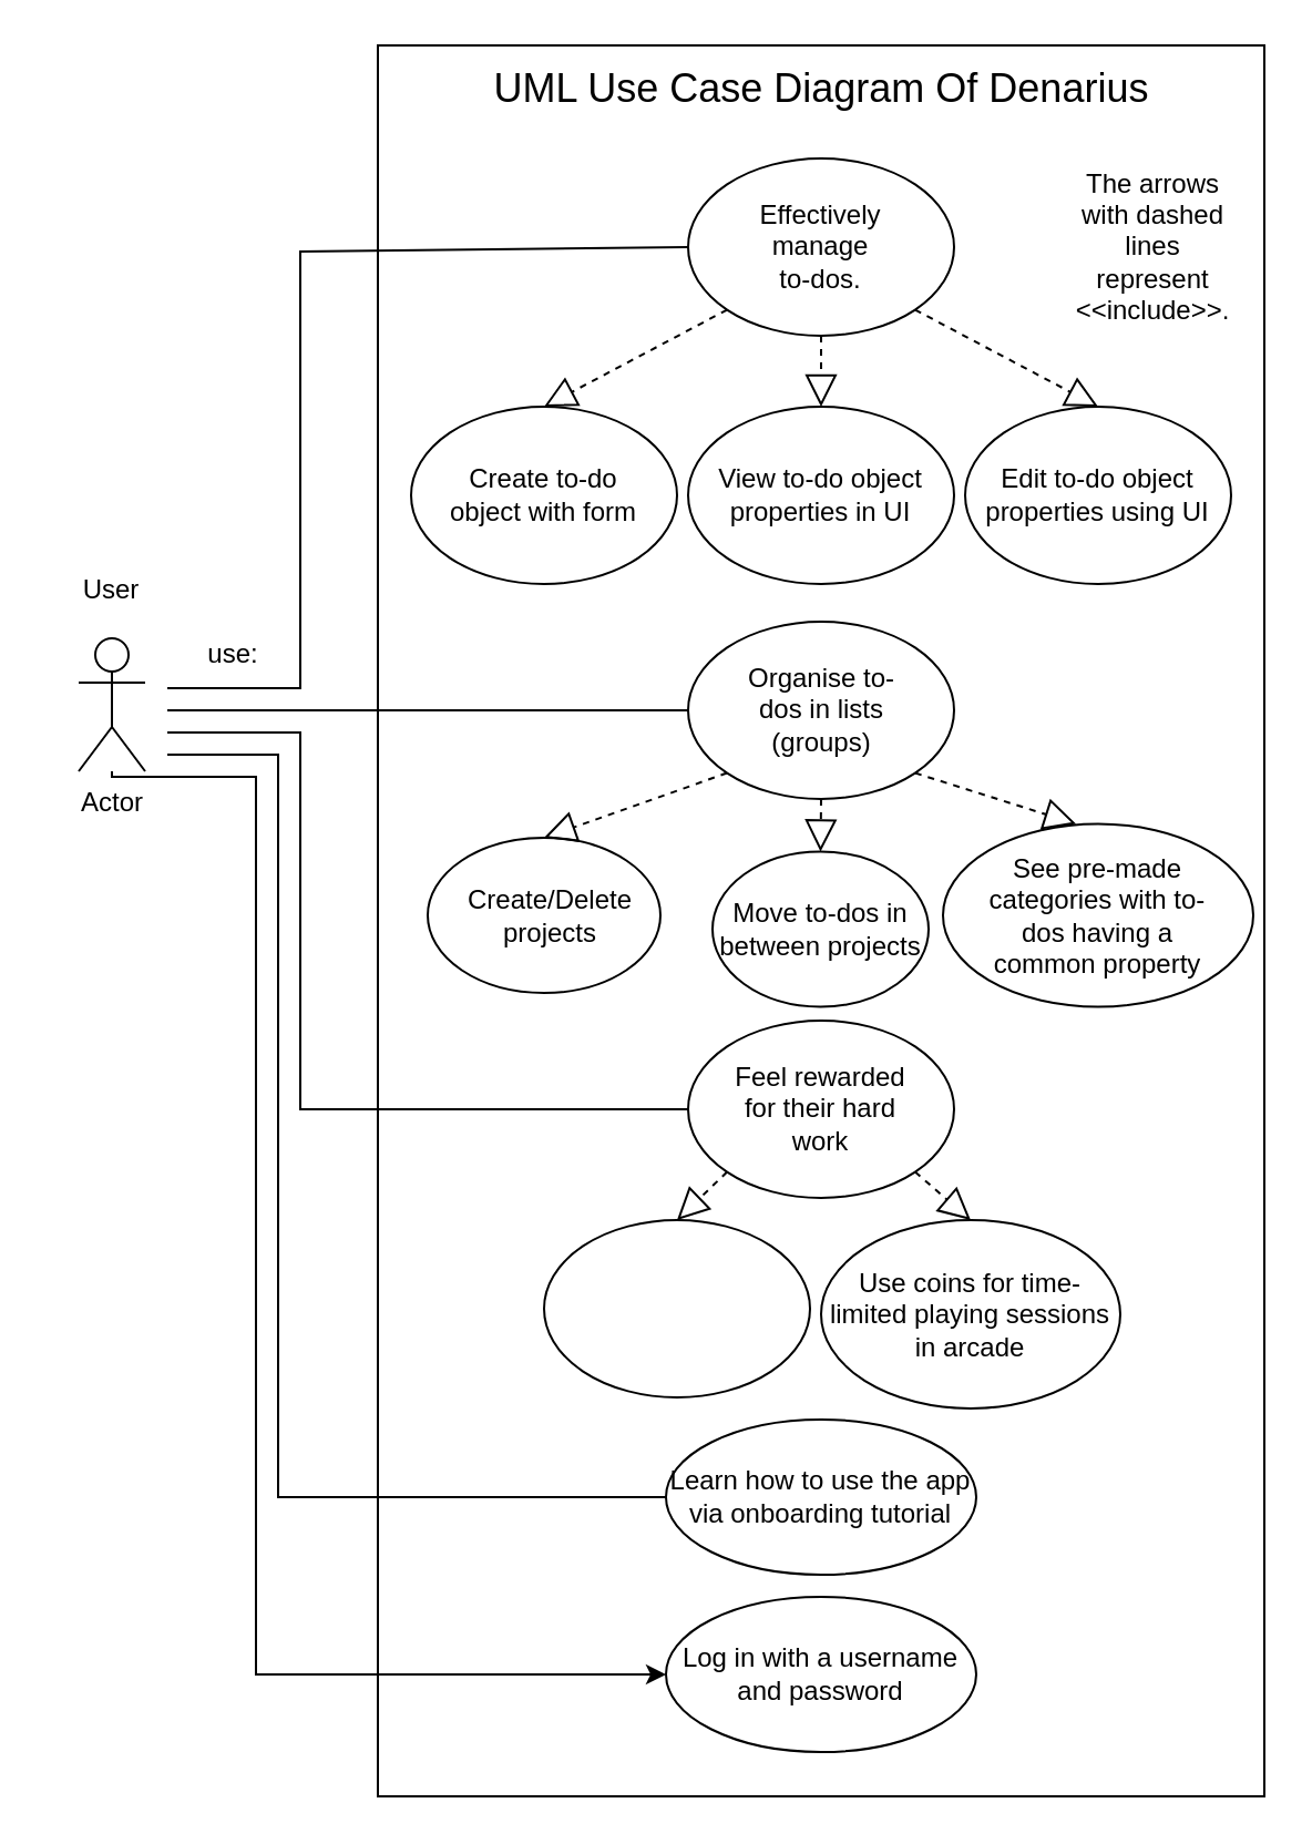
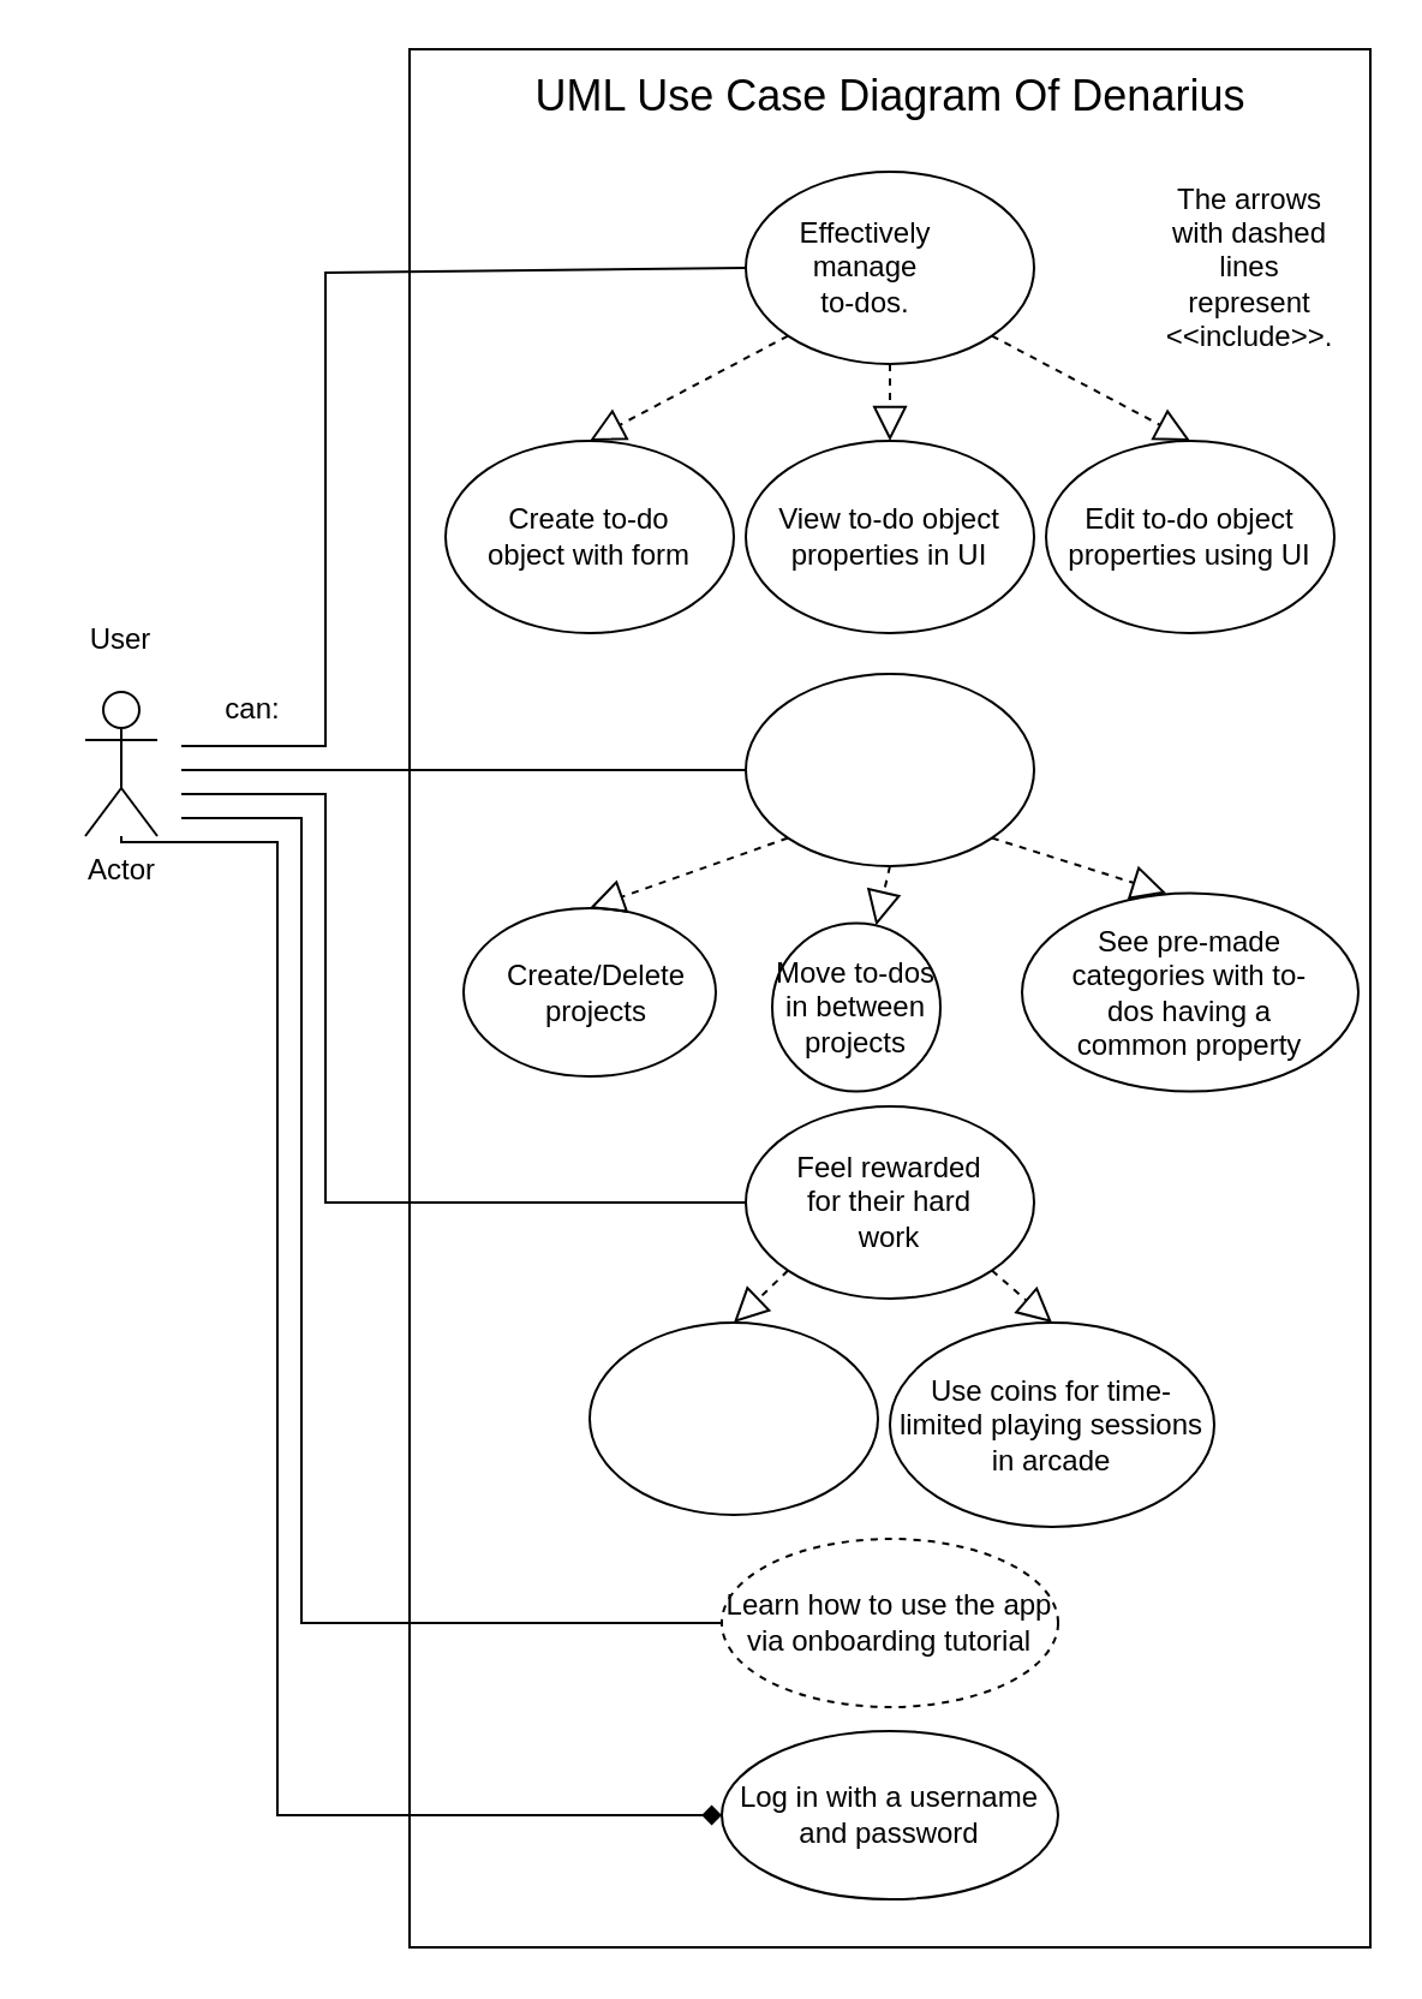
  <mxCell id="0" />
  <mxCell id="1" parent="0" />
  <mxCell id="2" value="" style="rounded=0;whiteSpace=wrap;html=1;" parent="1" vertex="1"><mxGeometry x="170" width="400" height="790" as="geometry" y="20" /></mxCell>
  <mxCell id="3" value="&lt;font style=&quot;font-size: 18px;&quot;&gt;UML Use Case Diagram Of Denarius&lt;/font&gt;" style="text;html=1;align=center;verticalAlign=middle;whiteSpace=wrap;rounded=0;" parent="1" vertex="1"><mxGeometry x="213" width="315" height="40" as="geometry" y="20" /></mxCell>
  <mxCell id="4" value="" style="ellipse;whiteSpace=wrap;html=1;" parent="1" vertex="1"><mxGeometry x="310" y="71" width="120" height="80" as="geometry" /></mxCell>
- <mxCell id="5" value="Effectively manage to-dos." style="text;html=1;align=center;verticalAlign=middle;whiteSpace=wrap;rounded=0;" parent="1" vertex="1"><mxGeometry x="340" y="91" width="60" height="40" as="geometry" /></mxCell>
- <mxCell id="6" style="edgeStyle=orthogonalEdgeStyle;rounded=0;orthogonalLoop=1;jettySize=auto;html=1;entryX=0;entryY=0.5;entryDx=0;entryDy=0;" edge="1" parent="1" source="7" target="41"><mxGeometry relative="1" as="geometry"><Array as="points"><mxPoint x="50" y="350" /><mxPoint x="115" y="350" /><mxPoint x="115" y="755" /></Array></mxGeometry></mxCell>
+ <mxCell id="5" value="Effectively manage to-dos." style="text;html=1;align=center;verticalAlign=middle;whiteSpace=wrap;rounded=0;" parent="1" vertex="1"><mxGeometry x="330" y="91" width="60" height="40" as="geometry" /></mxCell>
+ <mxCell id="6" style="edgeStyle=orthogonalEdgeStyle;rounded=0;orthogonalLoop=1;jettySize=auto;html=1;entryX=0;entryY=0.5;entryDx=0;entryDy=0;endArrow=diamond;" edge="1" parent="1" source="7" target="41"><mxGeometry relative="1" as="geometry"><Array as="points"><mxPoint x="50" y="350" /><mxPoint x="115" y="350" /><mxPoint x="115" y="755" /></Array></mxGeometry></mxCell>
  <mxCell id="7" value="Actor" style="shape=umlActor;verticalLabelPosition=bottom;verticalAlign=top;html=1;outlineConnect=0;" parent="1" vertex="1"><mxGeometry x="35" y="287.5" width="30" height="60" as="geometry" /></mxCell>
  <mxCell id="8" value="User" style="text;html=1;align=center;verticalAlign=middle;whiteSpace=wrap;rounded=0;" parent="1" vertex="1"><mxGeometry x="20" y="250.5" width="60" height="30" as="geometry" /></mxCell>
  <mxCell id="9" value="" style="endArrow=none;html=1;rounded=0;exitX=0;exitY=0.5;exitDx=0;exitDy=0;" parent="1" source="4" edge="1"><mxGeometry width="50" height="50" relative="1" as="geometry"><mxPoint x="345" y="253" as="sourcePoint" /><mxPoint x="75" y="310" as="targetPoint" /><Array as="points"><mxPoint x="135" y="113" /><mxPoint x="135" y="310" /></Array></mxGeometry></mxCell>
  <mxCell id="10" value="" style="ellipse;whiteSpace=wrap;html=1;" parent="1" vertex="1"><mxGeometry x="185" y="183" width="120" height="80" as="geometry" /></mxCell>
  <mxCell id="11" value="Create to-do object with form" style="text;html=1;align=center;verticalAlign=middle;whiteSpace=wrap;rounded=0;" parent="1" vertex="1"><mxGeometry x="200" y="198" width="90" height="50" as="geometry" /></mxCell>
  <mxCell id="12" value="" style="ellipse;whiteSpace=wrap;html=1;" parent="1" vertex="1"><mxGeometry x="310" y="183" width="120" height="80" as="geometry" /></mxCell>
  <mxCell id="13" value="" style="endArrow=block;dashed=1;endFill=0;endSize=12;html=1;rounded=0;exitX=0;exitY=1;exitDx=0;exitDy=0;entryX=0.5;entryY=0;entryDx=0;entryDy=0;" parent="1" source="4" target="10" edge="1"><mxGeometry width="160" relative="1" as="geometry"><mxPoint x="285" y="233" as="sourcePoint" /><mxPoint x="445" y="233" as="targetPoint" /></mxGeometry></mxCell>
  <mxCell id="14" value="View to-do object properties in UI" style="text;html=1;align=center;verticalAlign=middle;whiteSpace=wrap;rounded=0;" parent="1" vertex="1"><mxGeometry x="320" y="208" width="100" height="30" as="geometry" /></mxCell>
  <mxCell id="15" value="" style="endArrow=block;dashed=1;endFill=0;endSize=12;html=1;rounded=0;exitX=0.5;exitY=1;exitDx=0;exitDy=0;entryX=0.5;entryY=0;entryDx=0;entryDy=0;" parent="1" source="4" target="12" edge="1"><mxGeometry width="160" relative="1" as="geometry"><mxPoint x="285" y="233" as="sourcePoint" /><mxPoint x="445" y="233" as="targetPoint" /></mxGeometry></mxCell>
  <mxCell id="16" value="" style="ellipse;whiteSpace=wrap;html=1;" parent="1" vertex="1"><mxGeometry x="435" y="183" width="120" height="80" as="geometry" /></mxCell>
  <mxCell id="17" value="Edit to-do object properties using UI" style="text;html=1;align=center;verticalAlign=middle;whiteSpace=wrap;rounded=0;" parent="1" vertex="1"><mxGeometry x="440" y="195.5" width="110" height="55" as="geometry" /></mxCell>
  <mxCell id="18" value="" style="endArrow=block;dashed=1;endFill=0;endSize=12;html=1;rounded=0;exitX=1;exitY=1;exitDx=0;exitDy=0;entryX=0.5;entryY=0;entryDx=0;entryDy=0;" parent="1" source="4" target="16" edge="1"><mxGeometry width="160" relative="1" as="geometry"><mxPoint x="285" y="193" as="sourcePoint" /><mxPoint x="445" y="193" as="targetPoint" /></mxGeometry></mxCell>
  <mxCell id="19" value="The arrows with dashed lines represent &amp;lt;&amp;lt;include&amp;gt;&amp;gt;." style="text;html=1;align=center;verticalAlign=middle;whiteSpace=wrap;rounded=0;" parent="1" vertex="1"><mxGeometry x="485" y="71" width="70" height="80" as="geometry" /></mxCell>
  <mxCell id="20" value="" style="ellipse;whiteSpace=wrap;html=1;" parent="1" vertex="1"><mxGeometry x="310" y="280" width="120" height="80" as="geometry" /></mxCell>
- <mxCell id="21" value="Organise to-dos in lists (groups)" style="text;html=1;align=center;verticalAlign=middle;whiteSpace=wrap;rounded=0;" parent="1" vertex="1"><mxGeometry x="333" y="292.5" width="75" height="55" as="geometry" /></mxCell>
  <mxCell id="22" value="" style="endArrow=none;html=1;rounded=0;exitX=0;exitY=0.5;exitDx=0;exitDy=0;" parent="1" source="20" edge="1"><mxGeometry width="50" height="50" relative="1" as="geometry"><mxPoint x="345" y="310" as="sourcePoint" /><mxPoint x="75" y="320" as="targetPoint" /></mxGeometry></mxCell>
  <mxCell id="23" value="" style="ellipse;whiteSpace=wrap;html=1;" parent="1" vertex="1"><mxGeometry x="192.5" y="377.5" width="105" height="70" as="geometry" /></mxCell>
  <mxCell id="24" value="Create/Delete projects" style="text;html=1;align=center;verticalAlign=middle;whiteSpace=wrap;rounded=0;" parent="1" vertex="1"><mxGeometry x="213" y="397.5" width="70" height="30" as="geometry" /></mxCell>
  <mxCell id="25" value="" style="endArrow=block;dashed=1;endFill=0;endSize=12;html=1;rounded=0;entryX=0.5;entryY=0;entryDx=0;entryDy=0;exitX=0;exitY=1;exitDx=0;exitDy=0;" parent="1" source="20" target="23" edge="1"><mxGeometry width="160" relative="1" as="geometry"><mxPoint x="285" y="280" as="sourcePoint" /><mxPoint x="445" y="280" as="targetPoint" /></mxGeometry></mxCell>
  <mxCell id="26" value="" style="ellipse;whiteSpace=wrap;html=1;" parent="1" vertex="1"><mxGeometry x="425" y="371.25" width="140" height="82.5" as="geometry" /></mxCell>
  <mxCell id="27" value="See pre-made categories with to-dos having a common property" style="text;html=1;align=center;verticalAlign=middle;whiteSpace=wrap;rounded=0;" parent="1" vertex="1"><mxGeometry x="440" y="385" width="110" height="55" as="geometry" /></mxCell>
  <mxCell id="28" value="" style="endArrow=block;dashed=1;endFill=0;endSize=12;html=1;rounded=0;entryX=0.429;entryY=0;entryDx=0;entryDy=0;entryPerimeter=0;exitX=1;exitY=1;exitDx=0;exitDy=0;" parent="1" source="20" target="26" edge="1"><mxGeometry width="160" relative="1" as="geometry"><mxPoint x="285" y="280" as="sourcePoint" /><mxPoint x="445" y="280" as="targetPoint" /></mxGeometry></mxCell>
  <mxCell id="29" value="" style="endArrow=none;html=1;rounded=0;entryX=0;entryY=0.5;entryDx=0;entryDy=0;" parent="1" target="30" edge="1"><mxGeometry width="50" height="50" relative="1" as="geometry"><mxPoint x="75" y="330" as="sourcePoint" /><mxPoint x="395" y="380" as="targetPoint" /><Array as="points"><mxPoint x="135" y="330" /><mxPoint x="135" y="500" /></Array></mxGeometry></mxCell>
  <mxCell id="30" value="" style="ellipse;whiteSpace=wrap;html=1;" parent="1" vertex="1"><mxGeometry x="310" y="460" width="120" height="80" as="geometry" /></mxCell>
  <mxCell id="31" value="Feel rewarded for their hard work" style="text;html=1;align=center;verticalAlign=middle;whiteSpace=wrap;rounded=0;" parent="1" vertex="1"><mxGeometry x="330" y="485" width="80" height="30" as="geometry" /></mxCell>
- <mxCell id="32" value="use:" style="text;html=1;align=center;verticalAlign=middle;whiteSpace=wrap;rounded=0;" parent="1" vertex="1"><mxGeometry x="75" y="280" width="60" height="30" as="geometry" /></mxCell>
+ <mxCell id="32" value="can:" style="text;html=1;align=center;verticalAlign=middle;whiteSpace=wrap;rounded=0;" parent="1" vertex="1"><mxGeometry x="75" y="280" width="60" height="30" as="geometry" /></mxCell>
  <mxCell id="33" value="" style="ellipse;whiteSpace=wrap;html=1;" parent="1" vertex="1"><mxGeometry x="245" y="550" width="120" height="80" as="geometry" /></mxCell>
  <mxCell id="34" value="" style="endArrow=block;dashed=1;endFill=0;endSize=12;html=1;rounded=0;entryX=0.5;entryY=0;entryDx=0;entryDy=0;exitX=0;exitY=1;exitDx=0;exitDy=0;" parent="1" source="30" target="33" edge="1"><mxGeometry width="160" relative="1" as="geometry"><mxPoint x="285" y="450" as="sourcePoint" /><mxPoint x="445" y="450" as="targetPoint" /></mxGeometry></mxCell>
  <mxCell id="35" value="Use coins for time-limited playing sessions in arcade" style="ellipse;whiteSpace=wrap;html=1;" parent="1" vertex="1"><mxGeometry x="370" y="550" width="135" height="85" as="geometry" /></mxCell>
  <mxCell id="36" value="" style="endArrow=block;dashed=1;endFill=0;endSize=12;html=1;rounded=0;entryX=0.5;entryY=0;entryDx=0;entryDy=0;exitX=1;exitY=1;exitDx=0;exitDy=0;" parent="1" source="30" target="35" edge="1"><mxGeometry width="160" relative="1" as="geometry"><mxPoint x="285" y="410" as="sourcePoint" /><mxPoint x="445" y="410" as="targetPoint" /></mxGeometry></mxCell>
- <mxCell id="37" value="Learn how to use the app via onboarding tutorial" style="ellipse;whiteSpace=wrap;html=1;" parent="1" vertex="1"><mxGeometry x="300" y="640" width="140" height="70" as="geometry" /></mxCell>
+ <mxCell id="37" value="Learn how to use the app via onboarding tutorial" style="ellipse;whiteSpace=wrap;html=1;dashed=1;" parent="1" vertex="1"><mxGeometry x="300" y="640" width="140" height="70" as="geometry" /></mxCell>
  <mxCell id="38" value="" style="endArrow=none;html=1;rounded=0;exitX=0;exitY=0.5;exitDx=0;exitDy=0;" parent="1" source="37" edge="1"><mxGeometry width="50" height="50" relative="1" as="geometry"><mxPoint x="345" y="580" as="sourcePoint" /><mxPoint x="75" y="340" as="targetPoint" /><Array as="points"><mxPoint x="125" y="675" /><mxPoint x="125" y="340" /></Array></mxGeometry></mxCell>
- <mxCell id="39" value="Move to-dos in between projects" style="ellipse;whiteSpace=wrap;html=1;" parent="1" vertex="1"><mxGeometry x="321" y="383.75" width="97.5" height="70" as="geometry" /></mxCell>
+ <mxCell id="39" value="Move to-dos in between projects" style="ellipse;whiteSpace=wrap;html=1;" parent="1" vertex="1"><mxGeometry x="321" y="383.75" width="70" height="70" as="geometry" /></mxCell>
  <mxCell id="40" value="" style="endArrow=block;dashed=1;endFill=0;endSize=12;html=1;rounded=0;exitX=0.5;exitY=1;exitDx=0;exitDy=0;" parent="1" source="20" target="39" edge="1"><mxGeometry width="160" relative="1" as="geometry"><mxPoint x="285" y="460" as="sourcePoint" /><mxPoint x="445" y="460" as="targetPoint" /></mxGeometry></mxCell>
  <mxCell id="41" value="Log in with a username and password" style="ellipse;whiteSpace=wrap;html=1;" vertex="1" parent="1"><mxGeometry x="300" y="720" width="140" height="70" as="geometry" /></mxCell>
